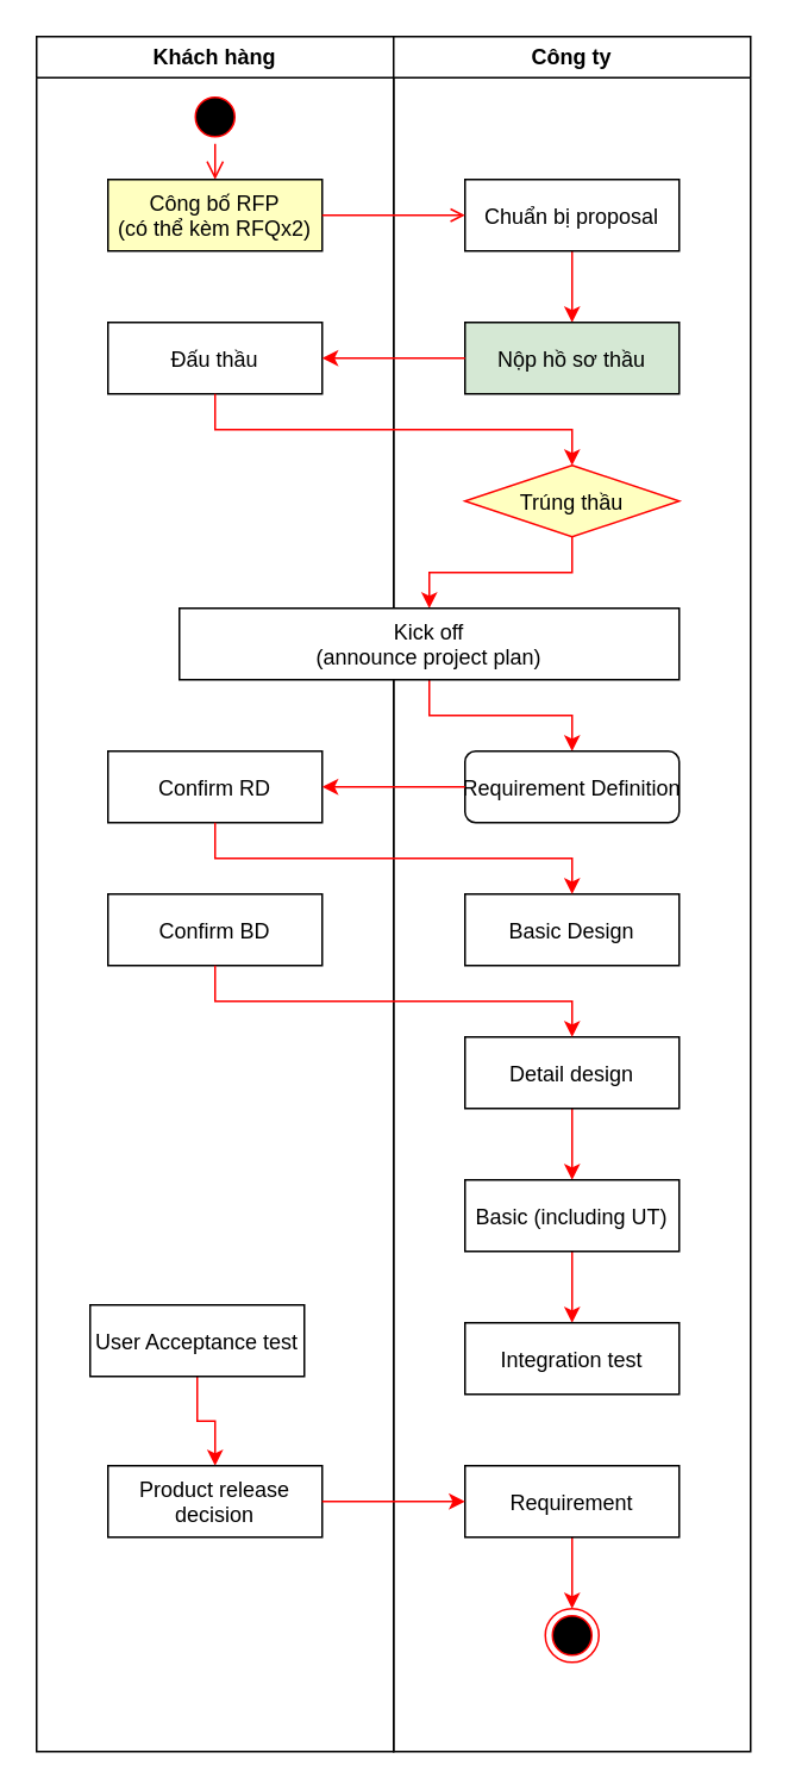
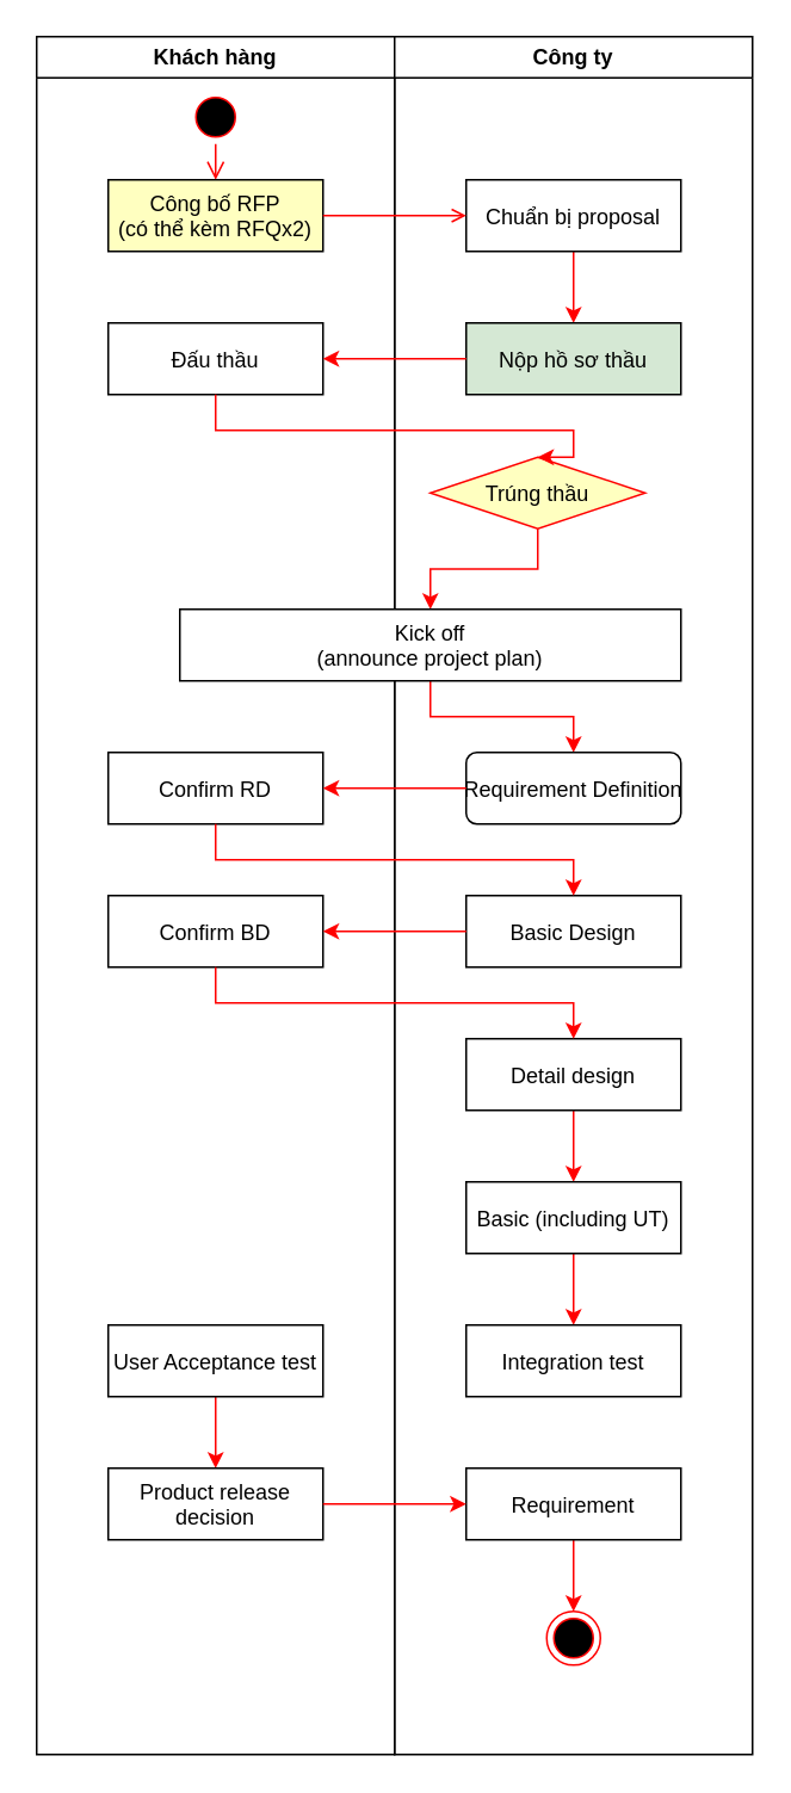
  <mxCell id="0" />
  <mxCell id="1" parent="0" />
  <mxCell id="2" value="Khách hàng" style="swimlane;whiteSpace=wrap" parent="1" vertex="1"><mxGeometry x="20" y="20" width="200" height="960" as="geometry" /></mxCell>
  <mxCell id="3" value="" style="ellipse;shape=startState;fillColor=#000000;strokeColor=#ff0000;" parent="2" vertex="1"><mxGeometry x="85" y="30" width="30" height="30" as="geometry" /></mxCell>
  <mxCell id="4" value="" style="edgeStyle=elbowEdgeStyle;elbow=horizontal;verticalAlign=bottom;endArrow=open;endSize=8;strokeColor=#FF0000;endFill=1;rounded=0" parent="2" source="3" target="5" edge="1"><mxGeometry x="80" as="geometry"><mxPoint x="95" y="70" as="targetPoint" /></mxGeometry></mxCell>
  <mxCell id="5" value="Công bố RFP&#10;(có thể kèm RFQx2)" style="fillColor=#ffffc0;" parent="2" vertex="1"><mxGeometry x="40" y="80" width="120" height="40" as="geometry" /></mxCell>
  <mxCell id="6" value="Đấu thầu" style="" vertex="1" parent="2"><mxGeometry x="40" y="160" width="120" height="40" as="geometry" /></mxCell>
  <mxCell id="7" value="Confirm RD" style="strokeColor=#000000;" vertex="1" parent="2"><mxGeometry x="40" y="400" width="120" height="40" as="geometry" /></mxCell>
  <mxCell id="8" value="Confirm BD" style="strokeColor=#000000;" vertex="1" parent="2"><mxGeometry x="40" y="480" width="120" height="40" as="geometry" /></mxCell>
  <mxCell id="9" style="edgeStyle=orthogonalEdgeStyle;rounded=0;orthogonalLoop=1;jettySize=auto;html=1;entryX=0.5;entryY=0;entryDx=0;entryDy=0;strokeColor=#FF0000;" edge="1" parent="2" source="10" target="11"><mxGeometry relative="1" as="geometry" /></mxCell>
- <mxCell id="10" value="User Acceptance test" style="strokeColor=#000000;" vertex="1" parent="2"><mxGeometry x="30" y="710" width="120" height="40" as="geometry" /></mxCell>
+ <mxCell id="10" value="User Acceptance test" style="strokeColor=#000000;" vertex="1" parent="2"><mxGeometry x="40" y="720" width="120" height="40" as="geometry" /></mxCell>
  <mxCell id="11" value="Product release&#10;decision" style="strokeColor=#000000;" vertex="1" parent="2"><mxGeometry x="40" y="800" width="120" height="40" as="geometry" /></mxCell>
  <mxCell id="12" value="Công ty" style="swimlane;whiteSpace=wrap" parent="1" vertex="1"><mxGeometry x="220" y="20" width="200" height="960" as="geometry" /></mxCell>
  <mxCell id="13" style="edgeStyle=orthogonalEdgeStyle;rounded=0;orthogonalLoop=1;jettySize=auto;html=1;strokeColor=#FF0000;" edge="1" parent="12" source="14" target="15"><mxGeometry relative="1" as="geometry" /></mxCell>
  <mxCell id="14" value="Chuẩn bị proposal" style="strokeColor=#000000;" parent="12" vertex="1"><mxGeometry x="40" y="80" width="120" height="40" as="geometry" /></mxCell>
  <mxCell id="15" value="Nộp hồ sơ thầu" style="fillColor=#d5e8d4;" vertex="1" parent="12"><mxGeometry x="40" y="160" width="120" height="40" as="geometry" /></mxCell>
  <mxCell id="16" style="edgeStyle=orthogonalEdgeStyle;rounded=0;orthogonalLoop=1;jettySize=auto;html=1;strokeColor=#FF0000;" edge="1" parent="12" source="17" target="19"><mxGeometry relative="1" as="geometry" /></mxCell>
- <mxCell id="17" value="Trúng thầu" style="rhombus;fillColor=#ffffc0;strokeColor=#ff0000;" vertex="1" parent="12"><mxGeometry x="40" y="240" width="120" height="40" as="geometry" /></mxCell>
+ <mxCell id="17" value="Trúng thầu" style="rhombus;fillColor=#ffffc0;strokeColor=#ff0000;" vertex="1" parent="12"><mxGeometry x="20" y="235" width="120" height="40" as="geometry" /></mxCell>
  <mxCell id="18" style="edgeStyle=orthogonalEdgeStyle;rounded=0;orthogonalLoop=1;jettySize=auto;html=1;strokeColor=#FF0000;" edge="1" parent="12" source="19" target="20"><mxGeometry relative="1" as="geometry" /></mxCell>
  <mxCell id="19" value="Kick off&#10;(announce project plan)" style="strokeColor=#000000;" vertex="1" parent="12"><mxGeometry x="-120" y="320" width="280" height="40" as="geometry" /></mxCell>
  <mxCell id="20" value="Requirement Definition" style="strokeColor=#000000;rounded=1;" vertex="1" parent="12"><mxGeometry x="40" y="400" width="120" height="40" as="geometry" /></mxCell>
  <mxCell id="21" value="Basic Design" style="strokeColor=#000000;" vertex="1" parent="12"><mxGeometry x="40" y="480" width="120" height="40" as="geometry" /></mxCell>
  <mxCell id="22" style="edgeStyle=orthogonalEdgeStyle;rounded=0;orthogonalLoop=1;jettySize=auto;html=1;entryX=0.5;entryY=0;entryDx=0;entryDy=0;strokeColor=#FF0000;" edge="1" parent="12" source="23" target="25"><mxGeometry relative="1" as="geometry" /></mxCell>
  <mxCell id="23" value="Detail design" style="strokeColor=#000000;" vertex="1" parent="12"><mxGeometry x="40" y="560" width="120" height="40" as="geometry" /></mxCell>
  <mxCell id="24" style="edgeStyle=orthogonalEdgeStyle;rounded=0;orthogonalLoop=1;jettySize=auto;html=1;entryX=0.5;entryY=0;entryDx=0;entryDy=0;strokeColor=#FF0000;" edge="1" parent="12" source="25" target="26"><mxGeometry relative="1" as="geometry" /></mxCell>
  <mxCell id="25" value="Basic (including UT)" style="strokeColor=#000000;" vertex="1" parent="12"><mxGeometry x="40" y="640" width="120" height="40" as="geometry" /></mxCell>
  <mxCell id="26" value="Integration test" style="strokeColor=#000000;" vertex="1" parent="12"><mxGeometry x="40" y="720" width="120" height="40" as="geometry" /></mxCell>
  <mxCell id="27" style="edgeStyle=orthogonalEdgeStyle;rounded=0;orthogonalLoop=1;jettySize=auto;html=1;entryX=0.5;entryY=0;entryDx=0;entryDy=0;strokeColor=#FF0000;" edge="1" parent="12" source="28" target="29"><mxGeometry relative="1" as="geometry" /></mxCell>
  <mxCell id="28" value="Requirement" style="strokeColor=#000000;" vertex="1" parent="12"><mxGeometry x="40" y="800" width="120" height="40" as="geometry" /></mxCell>
  <mxCell id="29" value="" style="ellipse;shape=endState;fillColor=#000000;strokeColor=#ff0000" vertex="1" parent="12"><mxGeometry x="85" y="880" width="30" height="30" as="geometry" /></mxCell>
  <mxCell id="30" value="" style="endArrow=open;strokeColor=#FF0000;endFill=1;rounded=0;entryX=0;entryY=0.5;entryDx=0;entryDy=0;" parent="1" source="5" target="14" edge="1"><mxGeometry relative="1" as="geometry"><mxPoint x="120" y="200" as="targetPoint" /></mxGeometry></mxCell>
  <mxCell id="31" style="edgeStyle=orthogonalEdgeStyle;rounded=0;orthogonalLoop=1;jettySize=auto;html=1;entryX=1;entryY=0.5;entryDx=0;entryDy=0;strokeColor=#FF0000;" edge="1" parent="1" source="15" target="6"><mxGeometry relative="1" as="geometry" /></mxCell>
  <mxCell id="32" style="edgeStyle=orthogonalEdgeStyle;rounded=0;orthogonalLoop=1;jettySize=auto;html=1;entryX=1;entryY=0.5;entryDx=0;entryDy=0;strokeColor=#FF0000;" edge="1" parent="1" source="20" target="7"><mxGeometry relative="1" as="geometry" /></mxCell>
  <mxCell id="33" style="edgeStyle=orthogonalEdgeStyle;rounded=0;orthogonalLoop=1;jettySize=auto;html=1;strokeColor=#FF0000;" edge="1" parent="1" source="7" target="21"><mxGeometry relative="1" as="geometry"><Array as="points"><mxPoint x="120" y="480" /><mxPoint x="320" y="480" /></Array></mxGeometry></mxCell>
  <mxCell id="34" style="edgeStyle=orthogonalEdgeStyle;rounded=0;orthogonalLoop=1;jettySize=auto;html=1;entryX=0.5;entryY=0;entryDx=0;entryDy=0;strokeColor=#FF0000;" edge="1" parent="1" source="6" target="17"><mxGeometry relative="1" as="geometry"><Array as="points"><mxPoint x="120" y="240" /><mxPoint x="320" y="240" /></Array></mxGeometry></mxCell>
+ <mxCell id="35" style="edgeStyle=orthogonalEdgeStyle;rounded=0;orthogonalLoop=1;jettySize=auto;html=1;entryX=1;entryY=0.5;entryDx=0;entryDy=0;strokeColor=#FF0000;" edge="1" parent="1" source="21" target="8"><mxGeometry relative="1" as="geometry" /></mxCell>
  <mxCell id="36" style="edgeStyle=orthogonalEdgeStyle;rounded=0;orthogonalLoop=1;jettySize=auto;html=1;entryX=0.5;entryY=0;entryDx=0;entryDy=0;strokeColor=#FF0000;" edge="1" parent="1" source="8" target="23"><mxGeometry relative="1" as="geometry"><Array as="points"><mxPoint x="120" y="560" /><mxPoint x="320" y="560" /></Array></mxGeometry></mxCell>
  <mxCell id="37" style="edgeStyle=orthogonalEdgeStyle;rounded=0;orthogonalLoop=1;jettySize=auto;html=1;entryX=0;entryY=0.5;entryDx=0;entryDy=0;strokeColor=#FF0000;" edge="1" parent="1" source="11" target="28"><mxGeometry relative="1" as="geometry" /></mxCell>
